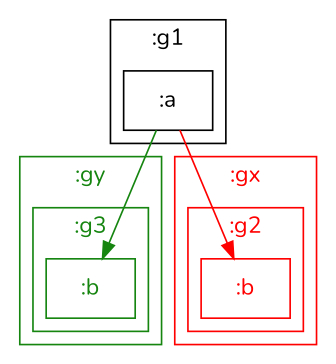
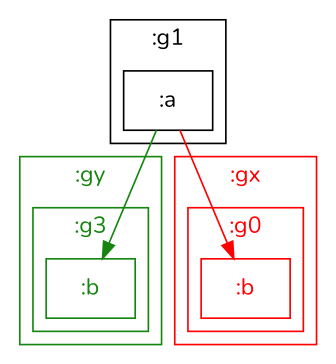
  digraph {
    fontname=Nunito
    node [shape=rectangle fontname=Nunito]
    edge [fontname=Nunito]
    n1 [color="#158510" fontcolor="#158510" label=":b"]
    n2 [label=":a"]
    n3 [color="#ff0000" fontcolor="#ff0000" label=":b"]
    subgraph cluster_1 {
      color="#158510"
      fontcolor="#158510"
      label=":gy"
      shape=rectangle
      subgraph cluster_2 {
        color="#158510"
        fontcolor="#158510"
        label=":g3"
        shape=rectangle
        n1
      }
    }
    subgraph cluster_3 {
      label=":g1"
      shape=rectangle
      n2
    }
    subgraph cluster_4 {
      color="#ff0000"
      fontcolor="#ff0000"
      label=":gx"
      shape=rectangle
      subgraph cluster_5 {
        color="#ff0000"
        fontcolor="#ff0000"
-       label=":g2"
+       label=":g0"
        shape=rectangle
        n3
      }
    }
    n2 -> n1 [color="#158510"]
    n2 -> n3 [color="#ff0000"]
  }
